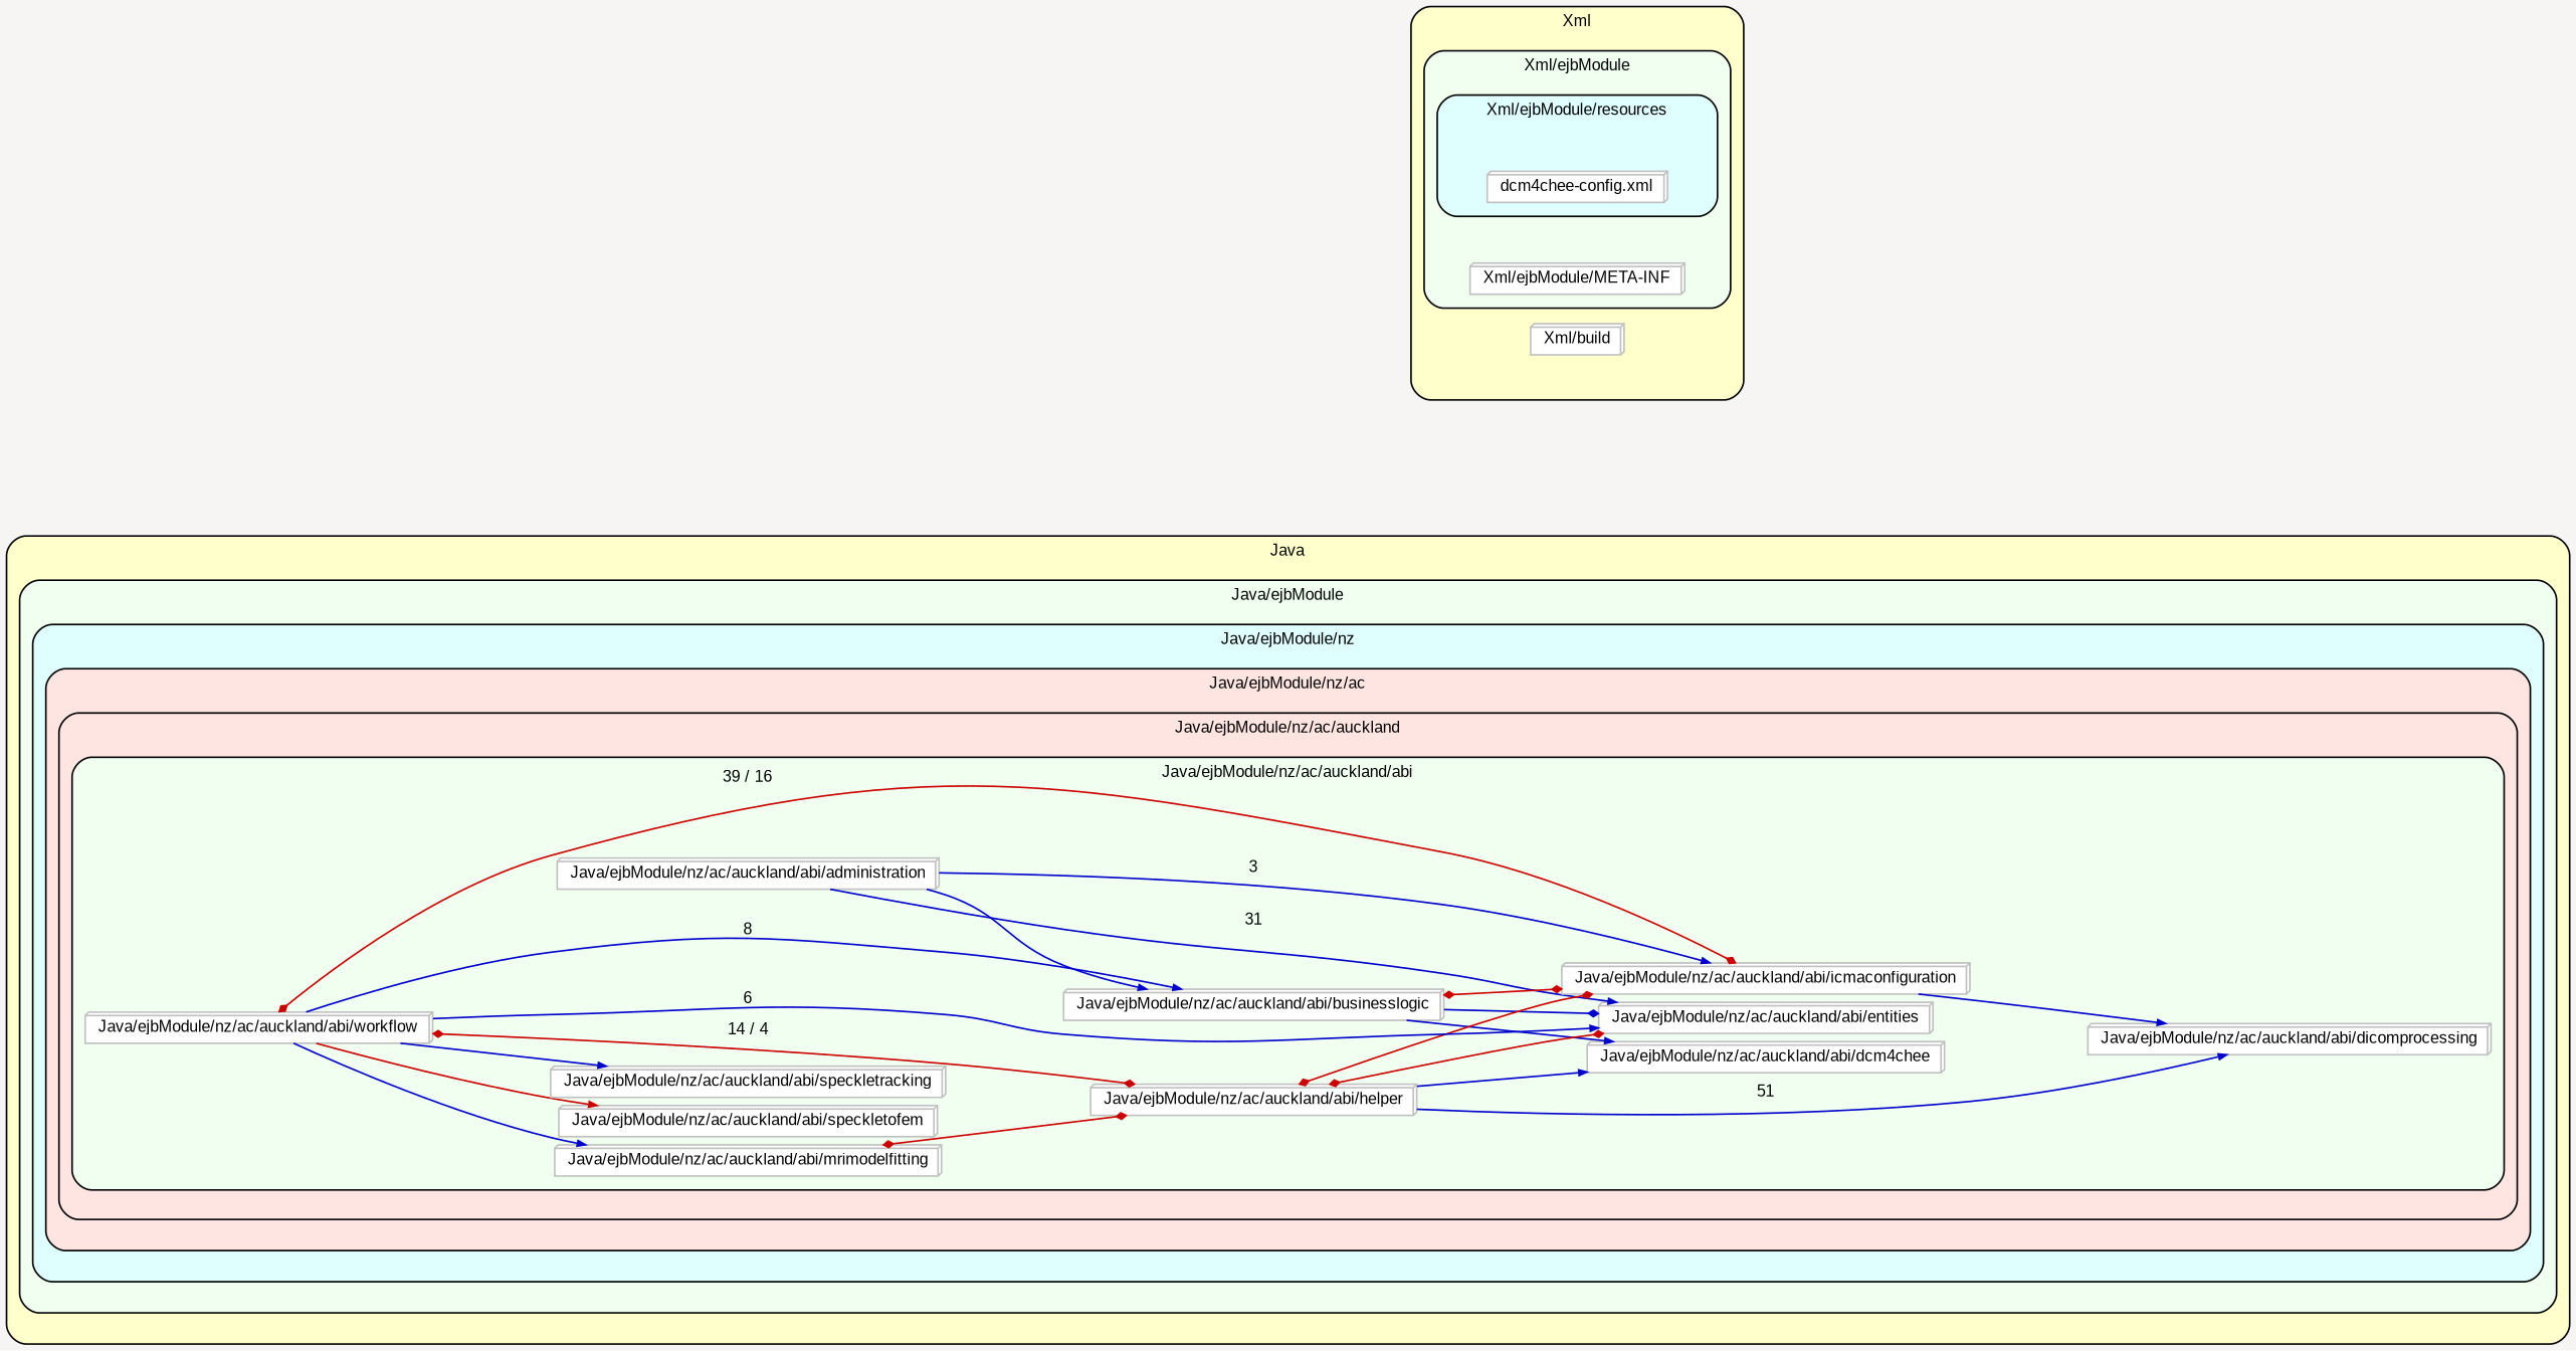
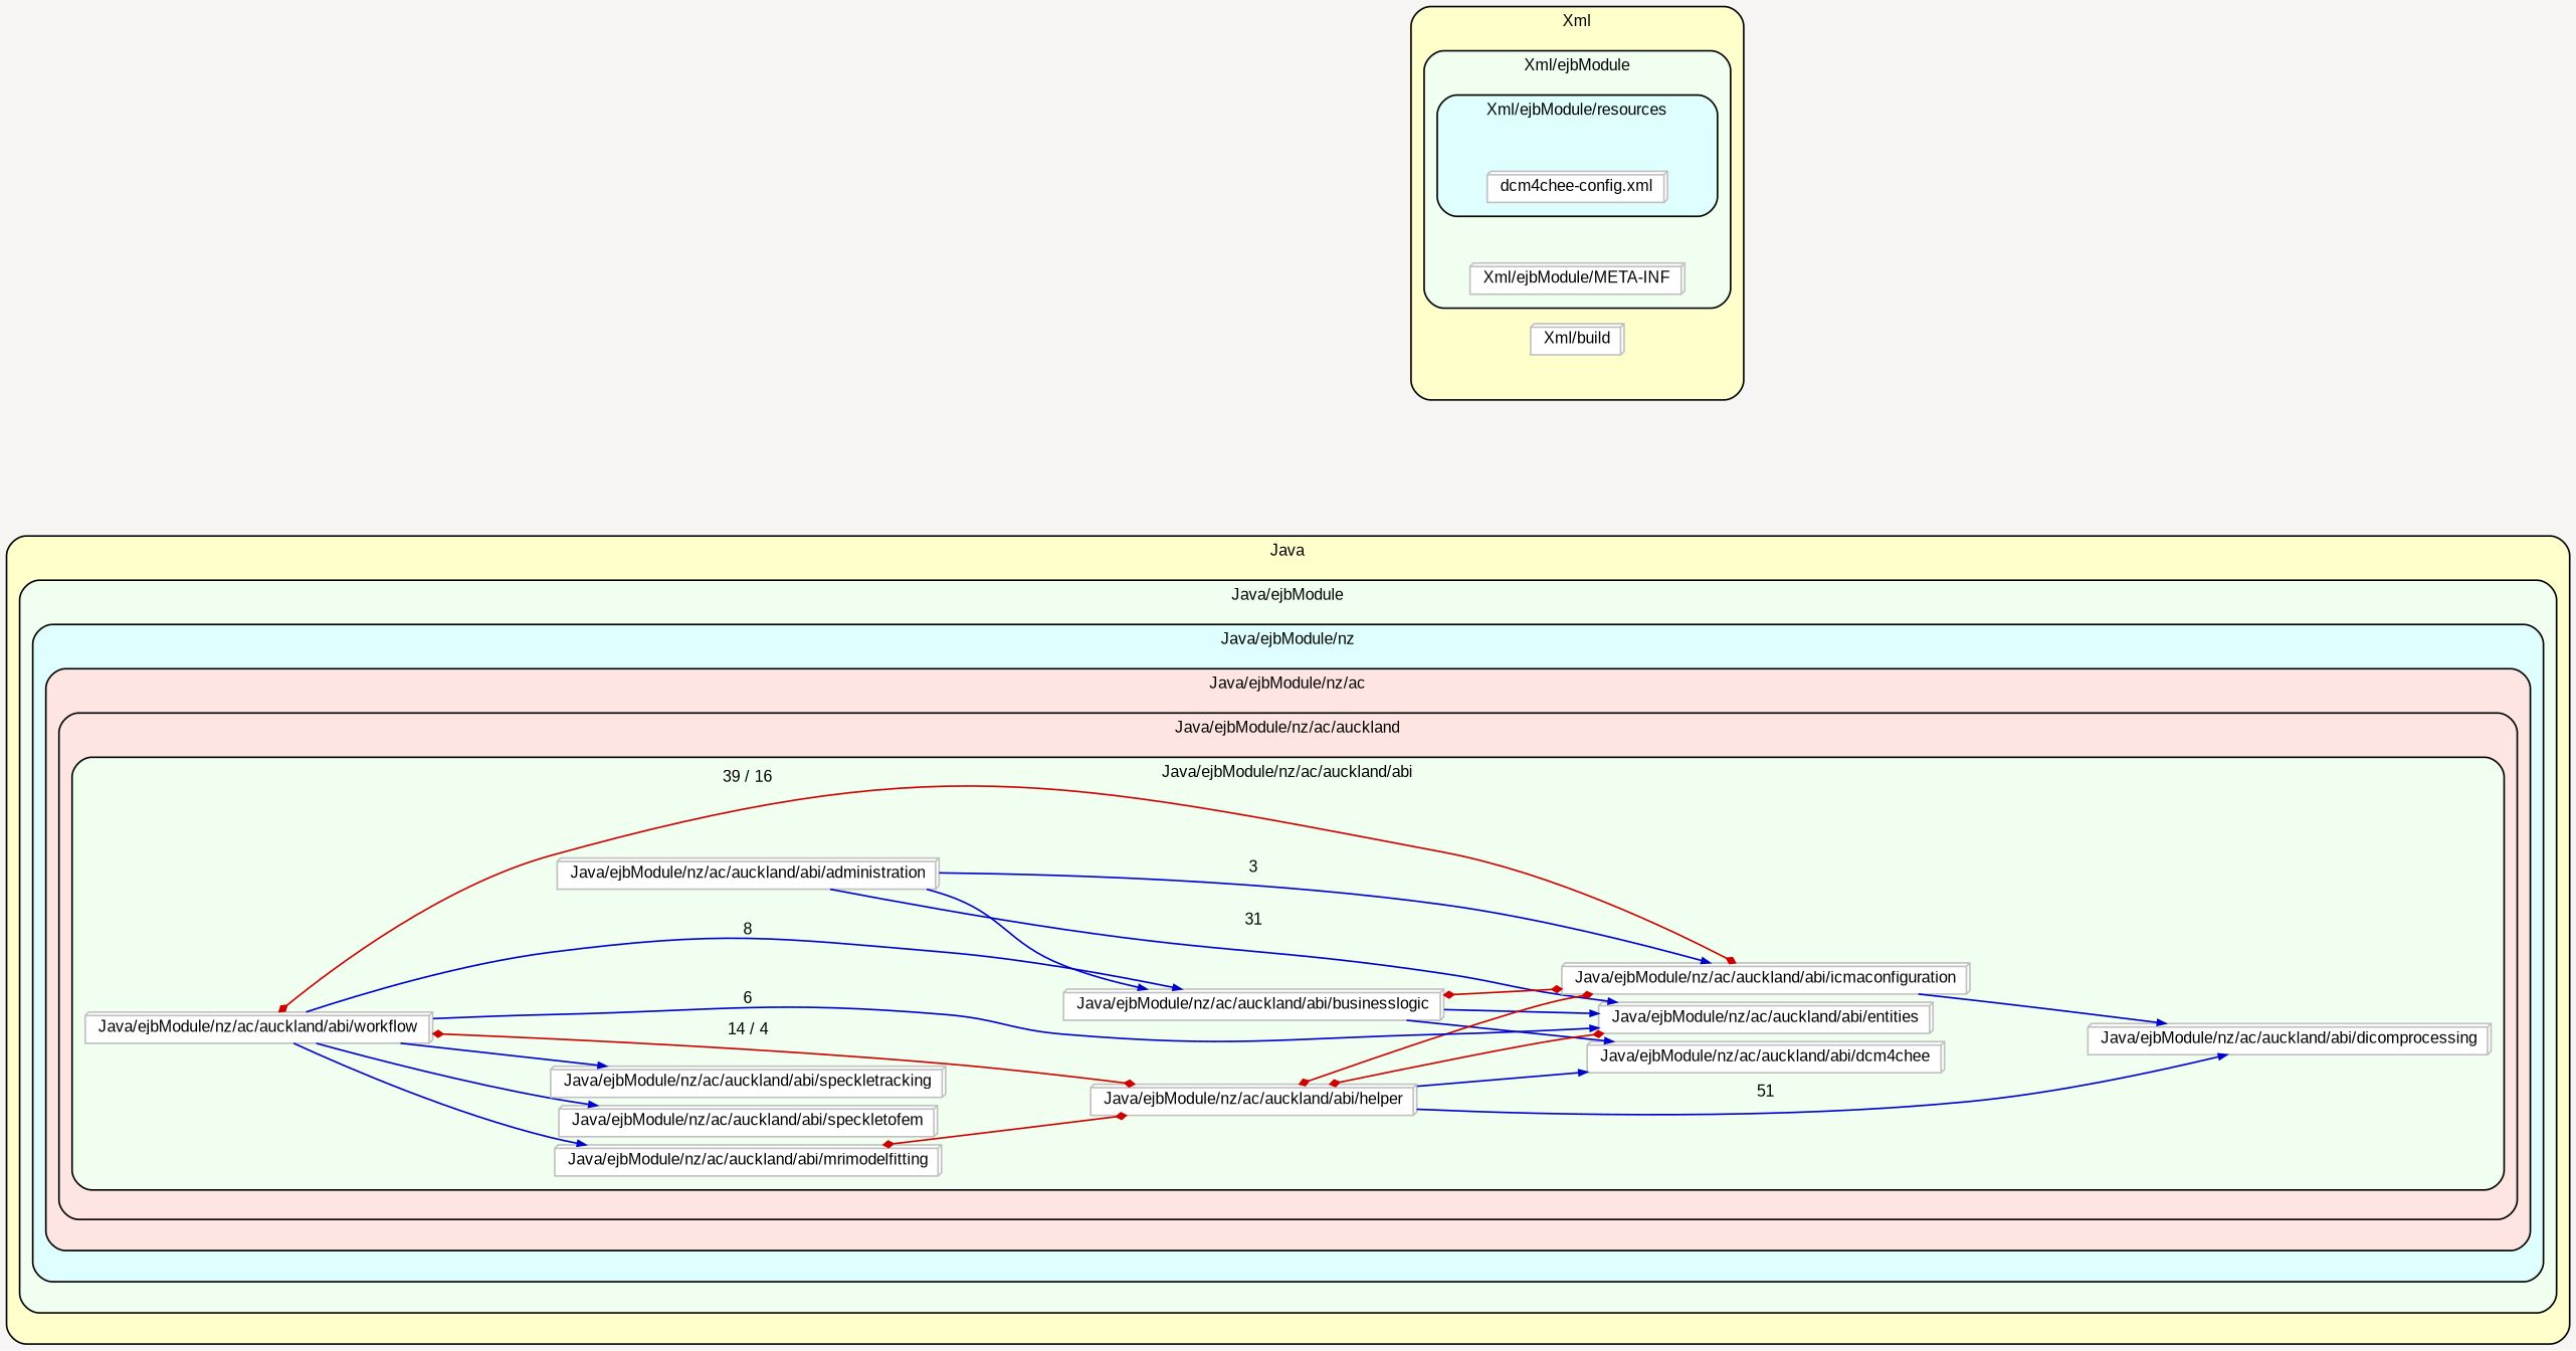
  digraph {
    bgcolor="#F7F5F3"
    compound=true
    fillcolor="#FFFFCC"
    fontname=Arial
    fontsize=10
    pack=true
    packmode=clust
    rankdir=LR
    ranksep=1.0
    style="rounded,filled"
    node [color=grey compound=true fillcolor=white fixedsize=false fontname=Arial fontsize=10 node_initialized=no shape=box3d style=filled]
    edge [arrowhead=normal arrowsize=0.5 arrowtail=none color=blue3 compound=true dir=forward fontcolor=black fontname=Arial fontsize=10]
    n1 [height=0.0 label="Java/ejbModule/nz/ac/auckland/abi/administration" width=0.0]
    n2 [height=0.0 label="Java/ejbModule/nz/ac/auckland/abi/entities" width=0.0]
    n3 [height=0.0 label="Java/ejbModule/nz/ac/auckland/abi/dcm4chee" width=0.0]
    n4 [height=0.0 label="Java/ejbModule/nz/ac/auckland/abi/businesslogic" width=0.0]
    n5 [height=0.0 label="Java/ejbModule/nz/ac/auckland/abi/icmaconfiguration" width=0.0]
    n6 [height=0.0 label="Java/ejbModule/nz/ac/auckland/abi/helper" width=0.0]
    n7 [height=0.0 label="Java/ejbModule/nz/ac/auckland/abi/dicomprocessing" width=0.0]
    n8 [height=0.0 label="Java/ejbModule/nz/ac/auckland/abi/workflow" width=0.0]
    n9 [height=0.0 label="Java/ejbModule/nz/ac/auckland/abi/speckletofem" width=0.0]
    n10 [height=0.0 label="Java/ejbModule/nz/ac/auckland/abi/speckletracking" width=0.0]
    n11 [height=0.0 label="Java/ejbModule/nz/ac/auckland/abi/mrimodelfitting" width=0.0]
    __N26 [fixedsize=true height=0.01 shape=none style="invis,none" width=2.91667]
    __N6 [fixedsize=true height=0.01 shape=none style="invis,none" width=2.625]
    __N25 [fixedsize=true height=0.01 shape=none style="invis,none" width=1.86111]
    __N24 [fixedsize=true height=0.01 shape=none style="invis,none" width=1.61111]
    __N29 [fixedsize=true height=0.01 shape=none style="invis,none" width=1.375]
    __N7 [fixedsize=true height=0.01 shape=none style="invis,none" width=0.486111]
    __N18 [fixedsize=true height=0.01 shape=none style="invis,none" width=2.15278]
    n19 [height=0.0 label="dcm4chee-config.xml" width=0.0]
    __N10 [fixedsize=true height=0.01 shape=none style="invis,none" width=1.30556]
    n21 [height=0.0 label="Xml/ejbModule/META-INF" width=0.0]
    n22 [height=0.0 label="Xml/build" width=0.0]
    __N30 [fixedsize=true height=0.01 shape=none style="invis,none" width=0.416667]
    subgraph cluster_1 {
      label=Java
      __N7
      subgraph cluster_2 {
        fillcolor="#F0FFF0"
        label="Java/ejbModule"
        __N29
        subgraph cluster_3 {
          fillcolor="#DFFFFF"
          label="Java/ejbModule/nz"
          __N24
          subgraph cluster_4 {
            fillcolor="#FFE5E2"
            label="Java/ejbModule/nz/ac"
            __N25
            subgraph cluster_5 {
              fillcolor="#FFE5E2"
              label="Java/ejbModule/nz/ac/auckland"
              __N6
              subgraph cluster_6 {
                fillcolor="#F0FFF0"
                label="Java/ejbModule/nz/ac/auckland/abi"
                n1
                n2
                n3
                n4
                n5
                n6
                n7
                n8
                n9
                n10
                n11
                __N26
              }
            }
          }
        }
      }
    }
    subgraph cluster_7 {
      label=Xml
      n22
      __N30
      subgraph cluster_8 {
        fillcolor="#F0FFF0"
        label="Xml/ejbModule"
        __N10
        n21
        subgraph cluster_9 {
          fillcolor="#DFFFFF"
          label="Xml/ejbModule/resources"
          __N18
          n19
        }
      }
    }
    n1 -> n2 [label=31]
    n1 -> n4 [label=18]
    n1 -> n5 [label=3]
-   n4 -> n2 [arrowhead=diamond label=359]
+   n4 -> n2 [label=359]
    n4 -> n3 [label=42]
    n4 -> n5 [arrowhead=diamond arrowtail=diamond color=red3 dir=both label="41 / 8"]
    n5 -> n7 [label=9]
    n6 -> n2 [arrowhead=diamond arrowtail=diamond color=red3 dir=both label="56 / 4"]
    n6 -> n3 [label=78]
    n6 -> n5 [arrowhead=diamond arrowtail=diamond color=red3 dir=both label="43 / 11"]
    n6 -> n7 [label=51]
    n8 -> n2 [label=6]
    n8 -> n4 [label=8]
    n8 -> n5 [arrowhead=diamond arrowtail=diamond color=red3 dir=both label="39 / 16"]
    n8 -> n6 [arrowhead=diamond arrowtail=diamond color=red3 dir=both label="14 / 4"]
-   n8 -> n9 [color=red3 label=12]
+   n8 -> n9 [label=12]
    n8 -> n10 [label=9]
    n8 -> n11 [label=7]
    n11 -> n6 [arrowhead=diamond arrowtail=diamond color=red3 dir=both label="27 / 4"]
  }
